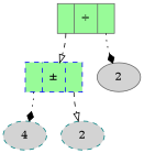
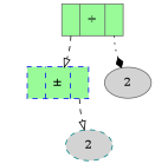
  strict digraph {
    node [style="dashed,filled" fillcolor=lightgrey color=teal]
    edge [style=dashed tailport=1 arrowhead=onormal]
    n1 [label="<0>|&plusmn;|<1>" shape=record fillcolor=palegreen color=blue]
    n2 [label=2]
-   n3 [label=4]
    n4 [label="<0>|&divide;|<1>" shape=record style=filled fillcolor=palegreen color=gray40]
    n5 [label=2 style=filled color=gray40]
    n1 -> n2
-   n1 -> n3 [style=dotted tailport=0 arrowhead=diamond]
    n4 -> n1 [tailport=0]
    n4 -> n5 [style=dotted arrowhead=diamond]
  }
